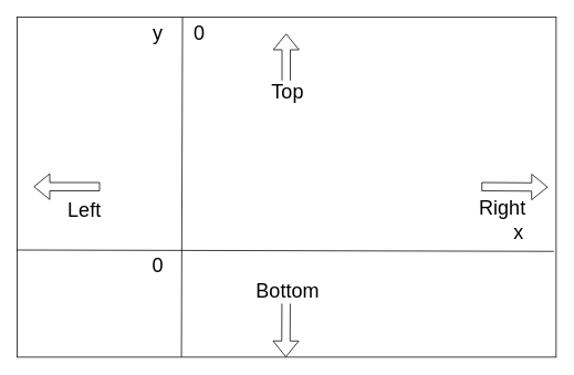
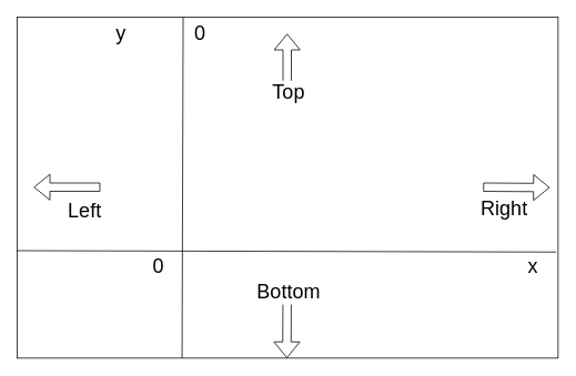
  <mxCell id="0" />
  <mxCell id="1" parent="0" />
  <mxCell id="2" value="" style="rounded=0;whiteSpace=wrap;html=1;" parent="1" vertex="1"><mxGeometry x="20" y="20" width="650" height="410" as="geometry" /></mxCell>
  <mxCell id="3" value="" style="shape=flexArrow;endArrow=classic;html=1;" parent="1" edge="1"><mxGeometry width="50" height="50" relative="1" as="geometry"><mxPoint x="344.5" y="100" as="sourcePoint" /><mxPoint x="344.5" y="40" as="targetPoint" /></mxGeometry></mxCell>
  <mxCell id="4" value="&lt;font style=&quot;font-size: 24px&quot;&gt;Top&lt;/font&gt;" style="edgeLabel;html=1;align=center;verticalAlign=middle;resizable=0;points=[];" parent="3" vertex="1" connectable="0"><mxGeometry x="-0.444" y="1" relative="1" as="geometry"><mxPoint x="2" y="27" as="offset" /></mxGeometry></mxCell>
  <mxCell id="5" value="" style="shape=flexArrow;endArrow=classic;html=1;" parent="1" target="2" edge="1"><mxGeometry width="50" height="50" relative="1" as="geometry"><mxPoint x="344.5" y="340" as="sourcePoint" /><mxPoint x="344.5" y="280" as="targetPoint" /></mxGeometry></mxCell>
  <mxCell id="6" value="&lt;font style=&quot;font-size: 24px&quot;&gt;Bottom&lt;/font&gt;" style="edgeLabel;html=1;align=center;verticalAlign=middle;resizable=0;points=[];" parent="5" vertex="1" connectable="0"><mxGeometry x="-0.444" y="1" relative="1" as="geometry"><mxPoint y="-15" as="offset" /></mxGeometry></mxCell>
  <mxCell id="7" value="" style="shape=flexArrow;endArrow=classic;html=1;" parent="1" edge="1"><mxGeometry width="50" height="50" relative="1" as="geometry"><mxPoint x="120" y="224.5" as="sourcePoint" /><mxPoint x="40" y="224.5" as="targetPoint" /></mxGeometry></mxCell>
  <mxCell id="8" value="&lt;font style=&quot;font-size: 24px&quot;&gt;Left&lt;/font&gt;" style="edgeLabel;html=1;align=center;verticalAlign=middle;resizable=0;points=[];" parent="7" vertex="1" connectable="0"><mxGeometry x="-0.444" y="1" relative="1" as="geometry"><mxPoint x="2" y="27" as="offset" /></mxGeometry></mxCell>
  <mxCell id="9" value="" style="shape=flexArrow;endArrow=classic;html=1;" parent="1" edge="1"><mxGeometry width="50" height="50" relative="1" as="geometry"><mxPoint x="580" y="224.5" as="sourcePoint" /><mxPoint x="660" y="225" as="targetPoint" /></mxGeometry></mxCell>
  <mxCell id="10" value="&lt;span style=&quot;font-size: 24px&quot;&gt;Right&lt;/span&gt;" style="edgeLabel;html=1;align=center;verticalAlign=middle;resizable=0;points=[];" parent="9" vertex="1" connectable="0"><mxGeometry x="-0.444" y="1" relative="1" as="geometry"><mxPoint x="2" y="27" as="offset" /></mxGeometry></mxCell>
  <mxCell id="11" value="" style="endArrow=none;html=1;entryX=0.307;entryY=0;entryDx=0;entryDy=0;entryPerimeter=0;exitX=0.305;exitY=1;exitDx=0;exitDy=0;exitPerimeter=0;" parent="1" source="2" target="2" edge="1"><mxGeometry width="50" height="50" relative="1" as="geometry"><mxPoint x="220" y="230" as="sourcePoint" /><mxPoint x="220" y="180" as="targetPoint" /></mxGeometry></mxCell>
  <mxCell id="12" value="&lt;font style=&quot;font-size: 24px&quot;&gt;0&lt;/font&gt;" style="text;html=1;strokeColor=none;fillColor=none;align=center;verticalAlign=middle;whiteSpace=wrap;rounded=0;" parent="1" vertex="1"><mxGeometry x="220" y="30" width="40" height="20" as="geometry" /></mxCell>
  <mxCell id="13" value="" style="endArrow=none;html=1;entryX=0.996;entryY=0.689;entryDx=0;entryDy=0;entryPerimeter=0;exitX=-0.001;exitY=0.685;exitDx=0;exitDy=0;exitPerimeter=0;" parent="1" source="2" target="2" edge="1"><mxGeometry width="50" height="50" relative="1" as="geometry"><mxPoint x="370" y="240" as="sourcePoint" /><mxPoint x="420" y="190" as="targetPoint" /></mxGeometry></mxCell>
- <mxCell id="14" value="&lt;font style=&quot;font-size: 24px&quot;&gt;y&lt;/font&gt;" style="text;html=1;strokeColor=none;fillColor=none;align=center;verticalAlign=middle;whiteSpace=wrap;rounded=0;" parent="1" vertex="1"><mxGeometry x="170" y="30" width="40" height="20" as="geometry" /></mxCell>
- <mxCell id="15" value="&lt;font style=&quot;font-size: 24px&quot;&gt;x&lt;/font&gt;" style="text;html=1;strokeColor=none;fillColor=none;align=center;verticalAlign=middle;whiteSpace=wrap;rounded=0;" parent="1" vertex="1"><mxGeometry x="605" y="270" width="40" height="20" as="geometry" /></mxCell>
+ <mxCell id="14" value="&lt;font style=&quot;font-size: 24px&quot;&gt;y&lt;/font&gt;" style="text;html=1;strokeColor=none;fillColor=none;align=center;verticalAlign=middle;whiteSpace=wrap;rounded=0;" parent="1" vertex="1"><mxGeometry x="125" y="30" width="40" height="20" as="geometry" /></mxCell>
+ <mxCell id="15" value="&lt;font style=&quot;font-size: 24px&quot;&gt;x&lt;/font&gt;" style="text;html=1;strokeColor=none;fillColor=none;align=center;verticalAlign=middle;whiteSpace=wrap;rounded=0;" parent="1" vertex="1"><mxGeometry x="620" y="310" width="40" height="20" as="geometry" /></mxCell>
  <mxCell id="16" value="&lt;font style=&quot;font-size: 24px&quot;&gt;0&lt;/font&gt;" style="text;html=1;strokeColor=none;fillColor=none;align=center;verticalAlign=middle;whiteSpace=wrap;rounded=0;" vertex="1" parent="1"><mxGeometry x="170" y="310" width="40" height="20" as="geometry" /></mxCell>
